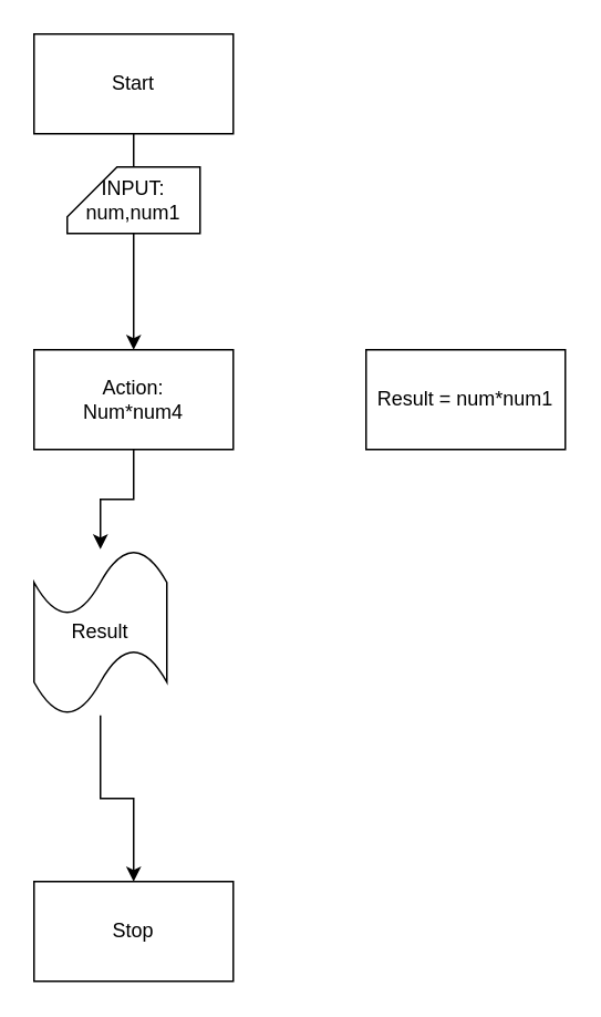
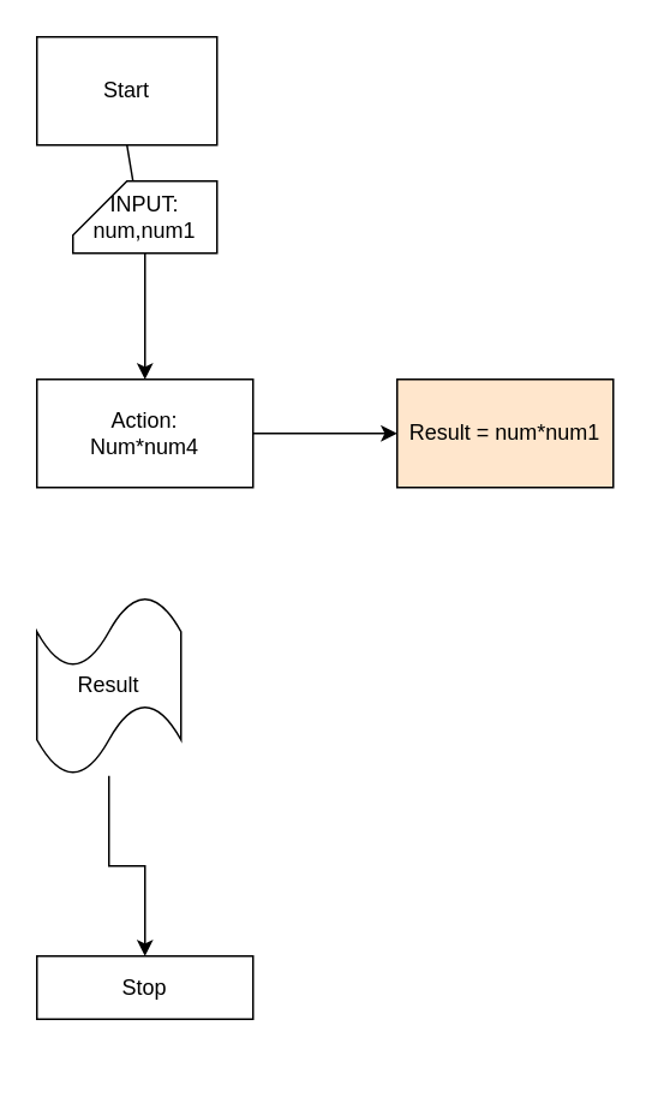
  <mxCell id="0" />
  <mxCell id="1" parent="0" />
- <mxCell id="2" value="Start" style="rounded=0;whiteSpace=wrap;html=1;" vertex="1" parent="1"><mxGeometry x="20" y="20" width="120" height="60" as="geometry" /></mxCell>
+ <mxCell id="2" value="Start" style="rounded=0;whiteSpace=wrap;html=1;" vertex="1" parent="1"><mxGeometry x="20" y="20" width="100" height="60" as="geometry" /></mxCell>
  <mxCell id="3" value="" style="endArrow=none;html=1;rounded=0;entryX=0.5;entryY=1;entryDx=0;entryDy=0;" edge="1" parent="1" target="2"><mxGeometry width="50" height="50" relative="1" as="geometry"><mxPoint x="80" y="140" as="sourcePoint" /><mxPoint x="120" y="200" as="targetPoint" /></mxGeometry></mxCell>
  <mxCell id="4" value="" style="edgeStyle=orthogonalEdgeStyle;rounded=0;orthogonalLoop=1;jettySize=auto;html=1;" edge="1" parent="1" source="5" target="8"><mxGeometry relative="1" as="geometry" /></mxCell>
  <mxCell id="5" value="INPUT: num,num1" style="shape=card;whiteSpace=wrap;html=1;" vertex="1" parent="1"><mxGeometry x="40" y="100" width="80" height="40" as="geometry" /></mxCell>
- <mxCell id="7" value="" style="edgeStyle=orthogonalEdgeStyle;rounded=0;orthogonalLoop=1;jettySize=auto;html=1;" edge="1" parent="1" source="8" target="11"><mxGeometry relative="1" as="geometry" /></mxCell>
+ <mxCell id="6" value="" style="edgeStyle=orthogonalEdgeStyle;rounded=0;orthogonalLoop=1;jettySize=auto;html=1;" edge="1" parent="1" source="8" target="9"><mxGeometry relative="1" as="geometry" /></mxCell>
  <mxCell id="8" value="Action:&lt;br&gt;Num*num4" style="whiteSpace=wrap;html=1;" vertex="1" parent="1"><mxGeometry x="20" y="210" width="120" height="60" as="geometry" /></mxCell>
- <mxCell id="9" value="Result = num*num1" style="whiteSpace=wrap;html=1;" vertex="1" parent="1"><mxGeometry x="220" y="210" width="120" height="60" as="geometry" /></mxCell>
+ <mxCell id="9" value="Result = num*num1" style="whiteSpace=wrap;html=1;fillColor=#ffe6cc;" vertex="1" parent="1"><mxGeometry x="220" y="210" width="120" height="60" as="geometry" /></mxCell>
  <mxCell id="10" value="" style="edgeStyle=orthogonalEdgeStyle;rounded=0;orthogonalLoop=1;jettySize=auto;html=1;" edge="1" parent="1" source="11" target="12"><mxGeometry relative="1" as="geometry" /></mxCell>
  <mxCell id="11" value="Result" style="shape=tape;whiteSpace=wrap;html=1;" vertex="1" parent="1"><mxGeometry x="20" y="330" width="80" height="100" as="geometry" /></mxCell>
- <mxCell id="12" value="Stop" style="whiteSpace=wrap;html=1;" vertex="1" parent="1"><mxGeometry x="20" y="530" width="120" height="60" as="geometry" /></mxCell>
+ <mxCell id="12" value="Stop" style="whiteSpace=wrap;html=1;" vertex="1" parent="1"><mxGeometry x="20" y="530" width="120" height="35" as="geometry" /></mxCell>
